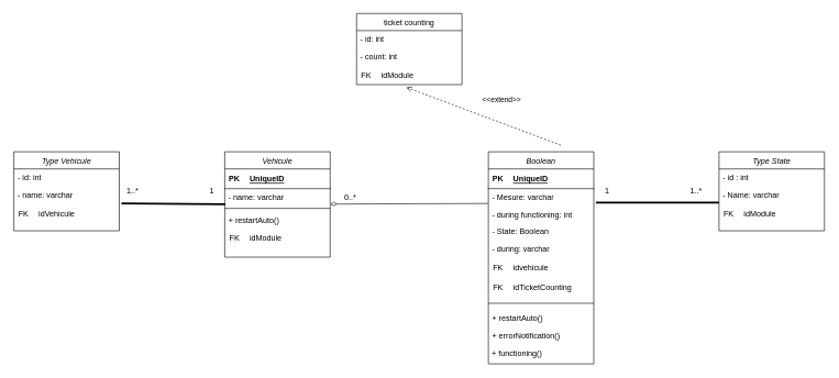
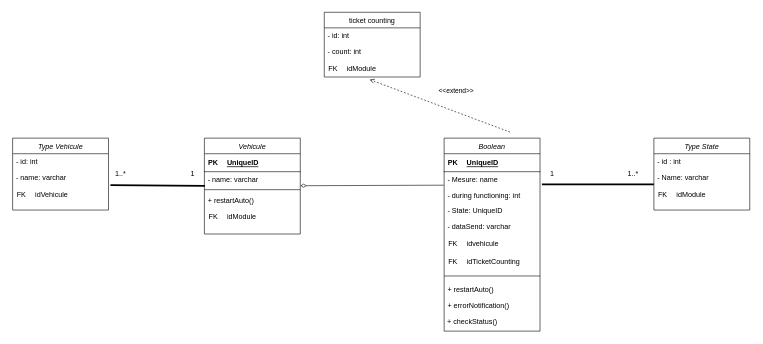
  <mxCell id="0" />
  <mxCell id="1" parent="0" />
  <mxCell id="2" value="Boolean" style="swimlane;fontStyle=2;align=center;verticalAlign=top;childLayout=stackLayout;horizontal=1;startSize=26;horizontalStack=0;resizeParent=1;resizeLast=0;collapsible=1;marginBottom=0;rounded=0;shadow=0;strokeWidth=1;" parent="1" vertex="1"><mxGeometry x="740" y="230" width="160" height="322" as="geometry"><mxRectangle x="550" y="140" width="160" height="26" as="alternateBounds" /></mxGeometry></mxCell>
  <mxCell id="3" value="" style="shape=table;startSize=0;container=1;collapsible=1;childLayout=tableLayout;fixedRows=1;rowLines=0;fontStyle=0;align=center;resizeLast=1;strokeColor=none;fillColor=none;collapsible=0;" vertex="1" parent="2"><mxGeometry y="26" width="160" height="30" as="geometry" /></mxCell>
  <mxCell id="4" value="" style="shape=tableRow;horizontal=0;startSize=0;swimlaneHead=0;swimlaneBody=0;fillColor=none;collapsible=0;dropTarget=0;points=[[0,0.5],[1,0.5]];portConstraint=eastwest;top=0;left=0;right=0;bottom=1;" vertex="1" parent="3"><mxGeometry width="160" height="30" as="geometry" /></mxCell>
  <mxCell id="5" value="PK" style="shape=partialRectangle;connectable=0;fillColor=none;top=0;left=0;bottom=0;right=0;fontStyle=1;overflow=hidden;" vertex="1" parent="4"><mxGeometry width="30" height="30" as="geometry"><mxRectangle width="30" height="30" as="alternateBounds" /></mxGeometry></mxCell>
  <mxCell id="6" value="UniqueID" style="shape=partialRectangle;connectable=0;fillColor=none;top=0;left=0;bottom=0;right=0;align=left;spacingLeft=6;fontStyle=5;overflow=hidden;" vertex="1" parent="4"><mxGeometry x="30" width="130" height="30" as="geometry"><mxRectangle width="130" height="30" as="alternateBounds" /></mxGeometry></mxCell>
- <mxCell id="7" value="- Mesure: varchar" style="text;align=left;verticalAlign=top;spacingLeft=4;spacingRight=4;overflow=hidden;rotatable=0;points=[[0,0.5],[1,0.5]];portConstraint=eastwest;" parent="2" vertex="1"><mxGeometry y="56" width="160" height="26" as="geometry" /></mxCell>
+ <mxCell id="7" value="- Mesure: name" style="text;align=left;verticalAlign=top;spacingLeft=4;spacingRight=4;overflow=hidden;rotatable=0;points=[[0,0.5],[1,0.5]];portConstraint=eastwest;" parent="2" vertex="1"><mxGeometry y="56" width="160" height="26" as="geometry" /></mxCell>
  <mxCell id="8" value="- during functioning: int" style="text;align=left;verticalAlign=top;spacingLeft=4;spacingRight=4;overflow=hidden;rotatable=0;points=[[0,0.5],[1,0.5]];portConstraint=eastwest;rounded=0;shadow=0;html=0;" parent="2" vertex="1"><mxGeometry y="82" width="160" height="26" as="geometry" /></mxCell>
- <mxCell id="9" value="- State: Boolean" style="text;align=left;verticalAlign=top;spacingLeft=4;spacingRight=4;overflow=hidden;rotatable=0;points=[[0,0.5],[1,0.5]];portConstraint=eastwest;rounded=0;shadow=0;html=0;" parent="2" vertex="1"><mxGeometry y="108" width="160" height="26" as="geometry" /></mxCell>
- <mxCell id="10" value="- during: varchar" style="text;align=left;verticalAlign=top;spacingLeft=4;spacingRight=4;overflow=hidden;rotatable=0;points=[[0,0.5],[1,0.5]];portConstraint=eastwest;rounded=0;shadow=0;html=0;" parent="2" vertex="1"><mxGeometry y="134" width="160" height="26" as="geometry" /></mxCell>
+ <mxCell id="9" value="- State: UniqueID" style="text;align=left;verticalAlign=top;spacingLeft=4;spacingRight=4;overflow=hidden;rotatable=0;points=[[0,0.5],[1,0.5]];portConstraint=eastwest;rounded=0;shadow=0;html=0;" parent="2" vertex="1"><mxGeometry y="108" width="160" height="26" as="geometry" /></mxCell>
+ <mxCell id="10" value="- dataSend: varchar" style="text;align=left;verticalAlign=top;spacingLeft=4;spacingRight=4;overflow=hidden;rotatable=0;points=[[0,0.5],[1,0.5]];portConstraint=eastwest;rounded=0;shadow=0;html=0;" parent="2" vertex="1"><mxGeometry y="134" width="160" height="26" as="geometry" /></mxCell>
  <mxCell id="11" value="" style="shape=table;startSize=0;container=1;collapsible=1;childLayout=tableLayout;fixedRows=1;rowLines=0;fontStyle=0;align=center;resizeLast=1;strokeColor=none;fillColor=none;collapsible=0;" vertex="1" parent="2"><mxGeometry y="160" width="160" height="60" as="geometry" /></mxCell>
  <mxCell id="12" value="" style="shape=tableRow;horizontal=0;startSize=0;swimlaneHead=0;swimlaneBody=0;fillColor=none;collapsible=0;dropTarget=0;points=[[0,0.5],[1,0.5]];portConstraint=eastwest;top=0;left=0;right=0;bottom=0;" vertex="1" parent="11"><mxGeometry width="160" height="30" as="geometry" /></mxCell>
  <mxCell id="13" value="FK" style="shape=partialRectangle;connectable=0;fillColor=none;top=0;left=0;bottom=0;right=0;fontStyle=0;overflow=hidden;" vertex="1" parent="12"><mxGeometry width="30" height="30" as="geometry"><mxRectangle width="30" height="30" as="alternateBounds" /></mxGeometry></mxCell>
  <mxCell id="14" value="idvehicule" style="shape=partialRectangle;connectable=0;fillColor=none;top=0;left=0;bottom=0;right=0;align=left;spacingLeft=6;fontStyle=0;overflow=hidden;" vertex="1" parent="12"><mxGeometry x="30" width="130" height="30" as="geometry"><mxRectangle width="130" height="30" as="alternateBounds" /></mxGeometry></mxCell>
  <mxCell id="15" value="" style="shape=tableRow;horizontal=0;startSize=0;swimlaneHead=0;swimlaneBody=0;fillColor=none;collapsible=0;dropTarget=0;points=[[0,0.5],[1,0.5]];portConstraint=eastwest;top=0;left=0;right=0;bottom=0;" vertex="1" parent="11"><mxGeometry y="30" width="160" height="30" as="geometry" /></mxCell>
  <mxCell id="16" value="FK" style="shape=partialRectangle;connectable=0;fillColor=none;top=0;left=0;bottom=0;right=0;fontStyle=0;overflow=hidden;" vertex="1" parent="15"><mxGeometry width="30" height="30" as="geometry"><mxRectangle width="30" height="30" as="alternateBounds" /></mxGeometry></mxCell>
  <mxCell id="17" value="idTicketCounting" style="shape=partialRectangle;connectable=0;fillColor=none;top=0;left=0;bottom=0;right=0;align=left;spacingLeft=6;fontStyle=0;overflow=hidden;" vertex="1" parent="15"><mxGeometry x="30" width="130" height="30" as="geometry"><mxRectangle width="130" height="30" as="alternateBounds" /></mxGeometry></mxCell>
  <mxCell id="18" value="" style="line;html=1;strokeWidth=1;align=left;verticalAlign=middle;spacingTop=-1;spacingLeft=3;spacingRight=3;rotatable=0;labelPosition=right;points=[];portConstraint=eastwest;" parent="2" vertex="1"><mxGeometry y="220" width="160" height="20" as="geometry" /></mxCell>
  <mxCell id="19" value="+ restartAuto()" style="text;align=left;verticalAlign=top;spacingLeft=4;spacingRight=4;overflow=hidden;rotatable=0;points=[[0,0.5],[1,0.5]];portConstraint=eastwest;" parent="2" vertex="1"><mxGeometry y="240" width="160" height="26" as="geometry" /></mxCell>
  <mxCell id="20" value="+ errorNotification()" style="text;align=left;verticalAlign=top;spacingLeft=4;spacingRight=4;overflow=hidden;rotatable=0;points=[[0,0.5],[1,0.5]];portConstraint=eastwest;" parent="2" vertex="1"><mxGeometry y="266" width="160" height="26" as="geometry" /></mxCell>
- <mxCell id="21" value="&amp;nbsp;+ functioning()" style="text;html=1;strokeColor=none;fillColor=none;align=left;verticalAlign=middle;whiteSpace=wrap;rounded=0;" vertex="1" parent="2"><mxGeometry y="292" width="160" height="30" as="geometry" /></mxCell>
+ <mxCell id="21" value="&amp;nbsp;+ checkStatus()" style="text;html=1;strokeColor=none;fillColor=none;align=left;verticalAlign=middle;whiteSpace=wrap;rounded=0;" vertex="1" parent="2"><mxGeometry y="292" width="160" height="30" as="geometry" /></mxCell>
  <mxCell id="22" value="ticket counting" style="swimlane;fontStyle=0;childLayout=stackLayout;horizontal=1;startSize=26;fillColor=none;horizontalStack=0;resizeParent=1;resizeParentMax=0;resizeLast=0;collapsible=1;marginBottom=0;" parent="1" vertex="1"><mxGeometry x="540" y="20" width="160" height="108" as="geometry" /></mxCell>
  <mxCell id="23" value="- id: int" style="text;strokeColor=none;fillColor=none;align=left;verticalAlign=top;spacingLeft=4;spacingRight=4;overflow=hidden;rotatable=0;points=[[0,0.5],[1,0.5]];portConstraint=eastwest;" parent="22" vertex="1"><mxGeometry y="26" width="160" height="26" as="geometry" /></mxCell>
  <mxCell id="24" value="- count: int" style="text;strokeColor=none;fillColor=none;align=left;verticalAlign=top;spacingLeft=4;spacingRight=4;overflow=hidden;rotatable=0;points=[[0,0.5],[1,0.5]];portConstraint=eastwest;" vertex="1" parent="22"><mxGeometry y="52" width="160" height="26" as="geometry" /></mxCell>
  <mxCell id="25" value="" style="shape=table;startSize=0;container=1;collapsible=1;childLayout=tableLayout;fixedRows=1;rowLines=0;fontStyle=0;align=center;resizeLast=1;strokeColor=none;fillColor=none;collapsible=0;" vertex="1" parent="22"><mxGeometry y="78" width="160" height="30" as="geometry" /></mxCell>
  <mxCell id="26" value="" style="shape=tableRow;horizontal=0;startSize=0;swimlaneHead=0;swimlaneBody=0;fillColor=none;collapsible=0;dropTarget=0;points=[[0,0.5],[1,0.5]];portConstraint=eastwest;top=0;left=0;right=0;bottom=0;" vertex="1" parent="25"><mxGeometry width="160" height="30" as="geometry" /></mxCell>
  <mxCell id="27" value="FK" style="shape=partialRectangle;connectable=0;fillColor=none;top=0;left=0;bottom=0;right=0;fontStyle=0;overflow=hidden;" vertex="1" parent="26"><mxGeometry width="30" height="30" as="geometry"><mxRectangle width="30" height="30" as="alternateBounds" /></mxGeometry></mxCell>
  <mxCell id="28" value="idModule" style="shape=partialRectangle;connectable=0;fillColor=none;top=0;left=0;bottom=0;right=0;align=left;spacingLeft=6;fontStyle=0;overflow=hidden;" vertex="1" parent="26"><mxGeometry x="30" width="130" height="30" as="geometry"><mxRectangle width="130" height="30" as="alternateBounds" /></mxGeometry></mxCell>
  <mxCell id="29" value="Vehicule" style="swimlane;fontStyle=2;align=center;verticalAlign=top;childLayout=stackLayout;horizontal=1;startSize=26;horizontalStack=0;resizeParent=1;resizeLast=0;collapsible=1;marginBottom=0;rounded=0;shadow=0;strokeWidth=1;" parent="1" vertex="1"><mxGeometry x="340" y="230" width="160" height="160" as="geometry"><mxRectangle x="550" y="140" width="160" height="26" as="alternateBounds" /></mxGeometry></mxCell>
  <mxCell id="30" value="" style="shape=table;startSize=0;container=1;collapsible=1;childLayout=tableLayout;fixedRows=1;rowLines=0;fontStyle=0;align=center;resizeLast=1;strokeColor=none;fillColor=none;collapsible=0;" vertex="1" parent="29"><mxGeometry y="26" width="160" height="30" as="geometry" /></mxCell>
  <mxCell id="31" value="" style="shape=tableRow;horizontal=0;startSize=0;swimlaneHead=0;swimlaneBody=0;fillColor=none;collapsible=0;dropTarget=0;points=[[0,0.5],[1,0.5]];portConstraint=eastwest;top=0;left=0;right=0;bottom=1;" vertex="1" parent="30"><mxGeometry width="160" height="30" as="geometry" /></mxCell>
  <mxCell id="32" value="PK" style="shape=partialRectangle;connectable=0;fillColor=none;top=0;left=0;bottom=0;right=0;fontStyle=1;overflow=hidden;" vertex="1" parent="31"><mxGeometry width="30" height="30" as="geometry"><mxRectangle width="30" height="30" as="alternateBounds" /></mxGeometry></mxCell>
  <mxCell id="33" value="UniqueID" style="shape=partialRectangle;connectable=0;fillColor=none;top=0;left=0;bottom=0;right=0;align=left;spacingLeft=6;fontStyle=5;overflow=hidden;" vertex="1" parent="31"><mxGeometry x="30" width="130" height="30" as="geometry"><mxRectangle width="130" height="30" as="alternateBounds" /></mxGeometry></mxCell>
  <mxCell id="34" value="- name: varchar" style="text;align=left;verticalAlign=top;spacingLeft=4;spacingRight=4;overflow=hidden;rotatable=0;points=[[0,0.5],[1,0.5]];portConstraint=eastwest;rounded=0;shadow=0;html=0;" parent="29" vertex="1"><mxGeometry y="56" width="160" height="26" as="geometry" /></mxCell>
  <mxCell id="35" value="" style="line;html=1;strokeWidth=1;align=left;verticalAlign=middle;spacingTop=-1;spacingLeft=3;spacingRight=3;rotatable=0;labelPosition=right;points=[];portConstraint=eastwest;" parent="29" vertex="1"><mxGeometry y="82" width="160" height="8" as="geometry" /></mxCell>
  <mxCell id="36" value="+ restartAuto()" style="text;align=left;verticalAlign=top;spacingLeft=4;spacingRight=4;overflow=hidden;rotatable=0;points=[[0,0.5],[1,0.5]];portConstraint=eastwest;" parent="29" vertex="1"><mxGeometry y="90" width="160" height="26" as="geometry" /></mxCell>
  <mxCell id="37" value="" style="shape=table;startSize=0;container=1;collapsible=1;childLayout=tableLayout;fixedRows=1;rowLines=0;fontStyle=0;align=center;resizeLast=1;strokeColor=none;fillColor=none;collapsible=0;" vertex="1" parent="29"><mxGeometry y="116" width="160" height="30" as="geometry" /></mxCell>
  <mxCell id="38" value="" style="shape=tableRow;horizontal=0;startSize=0;swimlaneHead=0;swimlaneBody=0;fillColor=none;collapsible=0;dropTarget=0;points=[[0,0.5],[1,0.5]];portConstraint=eastwest;top=0;left=0;right=0;bottom=0;" vertex="1" parent="37"><mxGeometry width="160" height="30" as="geometry" /></mxCell>
  <mxCell id="39" value="FK" style="shape=partialRectangle;connectable=0;fillColor=none;top=0;left=0;bottom=0;right=0;fontStyle=0;overflow=hidden;" vertex="1" parent="38"><mxGeometry width="30" height="30" as="geometry"><mxRectangle width="30" height="30" as="alternateBounds" /></mxGeometry></mxCell>
  <mxCell id="40" value="idModule" style="shape=partialRectangle;connectable=0;fillColor=none;top=0;left=0;bottom=0;right=0;align=left;spacingLeft=6;fontStyle=0;overflow=hidden;" vertex="1" parent="38"><mxGeometry x="30" width="130" height="30" as="geometry"><mxRectangle width="130" height="30" as="alternateBounds" /></mxGeometry></mxCell>
  <mxCell id="41" value="Type Vehicule" style="swimlane;fontStyle=2;align=center;verticalAlign=top;childLayout=stackLayout;horizontal=1;startSize=26;horizontalStack=0;resizeParent=1;resizeLast=0;collapsible=1;marginBottom=0;rounded=0;shadow=0;strokeWidth=1;" vertex="1" parent="1"><mxGeometry x="20" y="230" width="160" height="120" as="geometry"><mxRectangle x="550" y="140" width="160" height="26" as="alternateBounds" /></mxGeometry></mxCell>
  <mxCell id="42" value="- id: int" style="text;align=left;verticalAlign=top;spacingLeft=4;spacingRight=4;overflow=hidden;rotatable=0;points=[[0,0.5],[1,0.5]];portConstraint=eastwest;" vertex="1" parent="41"><mxGeometry y="26" width="160" height="26" as="geometry" /></mxCell>
  <mxCell id="43" value="- name: varchar" style="text;align=left;verticalAlign=top;spacingLeft=4;spacingRight=4;overflow=hidden;rotatable=0;points=[[0,0.5],[1,0.5]];portConstraint=eastwest;rounded=0;shadow=0;html=0;" vertex="1" parent="41"><mxGeometry y="52" width="160" height="26" as="geometry" /></mxCell>
  <mxCell id="44" value="" style="shape=table;startSize=0;container=1;collapsible=1;childLayout=tableLayout;fixedRows=1;rowLines=0;fontStyle=0;align=center;resizeLast=1;strokeColor=none;fillColor=none;collapsible=0;" vertex="1" parent="41"><mxGeometry y="78" width="160" height="30" as="geometry" /></mxCell>
  <mxCell id="45" value="" style="shape=tableRow;horizontal=0;startSize=0;swimlaneHead=0;swimlaneBody=0;fillColor=none;collapsible=0;dropTarget=0;points=[[0,0.5],[1,0.5]];portConstraint=eastwest;top=0;left=0;right=0;bottom=0;" vertex="1" parent="44"><mxGeometry width="160" height="30" as="geometry" /></mxCell>
  <mxCell id="46" value="FK" style="shape=partialRectangle;connectable=0;fillColor=none;top=0;left=0;bottom=0;right=0;fontStyle=0;overflow=hidden;" vertex="1" parent="45"><mxGeometry width="30" height="30" as="geometry"><mxRectangle width="30" height="30" as="alternateBounds" /></mxGeometry></mxCell>
  <mxCell id="47" value="idVehicule" style="shape=partialRectangle;connectable=0;fillColor=none;top=0;left=0;bottom=0;right=0;align=left;spacingLeft=6;fontStyle=0;overflow=hidden;" vertex="1" parent="45"><mxGeometry x="30" width="130" height="30" as="geometry"><mxRectangle width="130" height="30" as="alternateBounds" /></mxGeometry></mxCell>
  <mxCell id="48" value="Type State" style="swimlane;fontStyle=2;align=center;verticalAlign=top;childLayout=stackLayout;horizontal=1;startSize=26;horizontalStack=0;resizeParent=1;resizeLast=0;collapsible=1;marginBottom=0;rounded=0;shadow=0;strokeWidth=1;" vertex="1" parent="1"><mxGeometry x="1090" y="230" width="160" height="120" as="geometry"><mxRectangle x="550" y="140" width="160" height="26" as="alternateBounds" /></mxGeometry></mxCell>
  <mxCell id="49" value="- id : int" style="text;align=left;verticalAlign=top;spacingLeft=4;spacingRight=4;overflow=hidden;rotatable=0;points=[[0,0.5],[1,0.5]];portConstraint=eastwest;" vertex="1" parent="48"><mxGeometry y="26" width="160" height="26" as="geometry" /></mxCell>
  <mxCell id="50" value="- Name: varchar" style="text;align=left;verticalAlign=top;spacingLeft=4;spacingRight=4;overflow=hidden;rotatable=0;points=[[0,0.5],[1,0.5]];portConstraint=eastwest;rounded=0;shadow=0;html=0;" vertex="1" parent="48"><mxGeometry y="52" width="160" height="26" as="geometry" /></mxCell>
  <mxCell id="51" value="" style="shape=table;startSize=0;container=1;collapsible=1;childLayout=tableLayout;fixedRows=1;rowLines=0;fontStyle=0;align=center;resizeLast=1;strokeColor=none;fillColor=none;collapsible=0;" vertex="1" parent="48"><mxGeometry y="78" width="160" height="30" as="geometry" /></mxCell>
  <mxCell id="52" value="" style="shape=tableRow;horizontal=0;startSize=0;swimlaneHead=0;swimlaneBody=0;fillColor=none;collapsible=0;dropTarget=0;points=[[0,0.5],[1,0.5]];portConstraint=eastwest;top=0;left=0;right=0;bottom=0;" vertex="1" parent="51"><mxGeometry width="160" height="30" as="geometry" /></mxCell>
  <mxCell id="53" value="FK" style="shape=partialRectangle;connectable=0;fillColor=none;top=0;left=0;bottom=0;right=0;fontStyle=0;overflow=hidden;" vertex="1" parent="52"><mxGeometry width="30" height="30" as="geometry"><mxRectangle width="30" height="30" as="alternateBounds" /></mxGeometry></mxCell>
  <mxCell id="54" value="idModule" style="shape=partialRectangle;connectable=0;fillColor=none;top=0;left=0;bottom=0;right=0;align=left;spacingLeft=6;fontStyle=0;overflow=hidden;" vertex="1" parent="52"><mxGeometry x="30" width="130" height="30" as="geometry"><mxRectangle width="130" height="30" as="alternateBounds" /></mxGeometry></mxCell>
  <mxCell id="55" value="" style="endArrow=none;startArrow=none;endFill=0;startFill=0;endSize=8;html=1;verticalAlign=bottom;labelBackgroundColor=none;strokeWidth=3;rounded=0;exitX=1.02;exitY=-0.183;exitDx=0;exitDy=0;exitPerimeter=0;" edge="1" parent="1" source="8"><mxGeometry width="160" relative="1" as="geometry"><mxPoint x="900" y="260" as="sourcePoint" /><mxPoint x="1090" y="307" as="targetPoint" /><Array as="points" /></mxGeometry></mxCell>
  <mxCell id="56" value="" style="endArrow=none;startArrow=none;endFill=0;startFill=0;endSize=8;html=1;verticalAlign=bottom;labelBackgroundColor=none;strokeWidth=3;rounded=0;exitX=1.02;exitY=1.019;exitDx=0;exitDy=0;entryX=0.005;entryY=0.913;entryDx=0;entryDy=0;exitPerimeter=0;entryPerimeter=0;" edge="1" parent="1" source="43" target="34"><mxGeometry width="160" relative="1" as="geometry"><mxPoint x="120" y="270" as="sourcePoint" /><mxPoint x="280" y="270" as="targetPoint" /></mxGeometry></mxCell>
  <mxCell id="57" value="1" style="text;html=1;align=center;verticalAlign=middle;resizable=0;points=[];autosize=1;strokeColor=none;fillColor=none;" vertex="1" parent="1"><mxGeometry x="310" y="280" width="20" height="20" as="geometry" /></mxCell>
  <mxCell id="58" value="1..*" style="text;html=1;align=center;verticalAlign=middle;resizable=0;points=[];autosize=1;strokeColor=none;fillColor=none;" vertex="1" parent="1"><mxGeometry x="185" y="280" width="30" height="20" as="geometry" /></mxCell>
  <mxCell id="59" value="1..*" style="text;html=1;align=center;verticalAlign=middle;resizable=0;points=[];autosize=1;strokeColor=none;fillColor=none;" vertex="1" parent="1"><mxGeometry x="1040" y="280" width="30" height="20" as="geometry" /></mxCell>
  <mxCell id="60" value="1" style="text;html=1;align=center;verticalAlign=middle;resizable=0;points=[];autosize=1;strokeColor=none;fillColor=none;" vertex="1" parent="1"><mxGeometry x="910" y="280" width="20" height="20" as="geometry" /></mxCell>
  <mxCell id="61" value="" style="endArrow=none;startArrow=diamondThin;endFill=0;startFill=0;html=1;verticalAlign=bottom;labelBackgroundColor=none;strokeWidth=1;startSize=8;endSize=8;rounded=0;entryX=-0.003;entryY=0.865;entryDx=0;entryDy=0;entryPerimeter=0;" edge="1" parent="1" target="7"><mxGeometry width="160" relative="1" as="geometry"><mxPoint x="500" y="309.38" as="sourcePoint" /><mxPoint x="660" y="309.38" as="targetPoint" /></mxGeometry></mxCell>
- <mxCell id="62" value="0..*" style="text;html=1;align=center;verticalAlign=middle;resizable=0;points=[];autosize=1;strokeColor=none;fillColor=none;" vertex="1" parent="1"><mxGeometry x="515" y="290" width="30" height="20" as="geometry" /></mxCell>
  <mxCell id="63" value="&amp;lt;&amp;lt;extend&amp;gt;&amp;gt;" style="html=1;verticalAlign=bottom;labelBackgroundColor=none;endArrow=open;endFill=0;dashed=1;rounded=0;entryX=0.473;entryY=1.142;entryDx=0;entryDy=0;entryPerimeter=0;" edge="1" parent="1" target="26"><mxGeometry x="-0.158" y="-25" width="160" relative="1" as="geometry"><mxPoint x="850" y="220" as="sourcePoint" /><mxPoint x="850" y="180" as="targetPoint" /><mxPoint as="offset" /></mxGeometry></mxCell>
